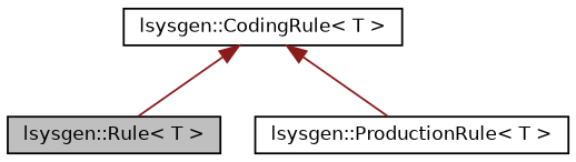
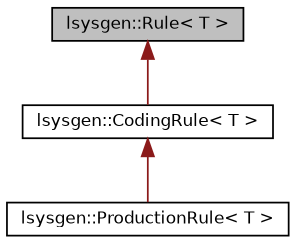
  digraph {
    node [color=black fillcolor=white fontname=Helvetica fontsize=10 shape=record style=filled]
    edge [color=firebrick4 dir=back fontname=Helvetica fontsize=10 labelfontname=Helvetica labelfontsize=10 style=solid]
    n1 [fillcolor=grey75 fontcolor=black height=0.2 label="lsysgen::Rule\< T \>" width=0.4]
    n2 [height=0.2 label="lsysgen::CodingRule\< T \>" width=0.4]
    n3 [height=0.2 label="lsysgen::ProductionRule\< T \>" width=0.4]
-   n2 -> n1
+   n1 -> n2
    n2 -> n3
  }
